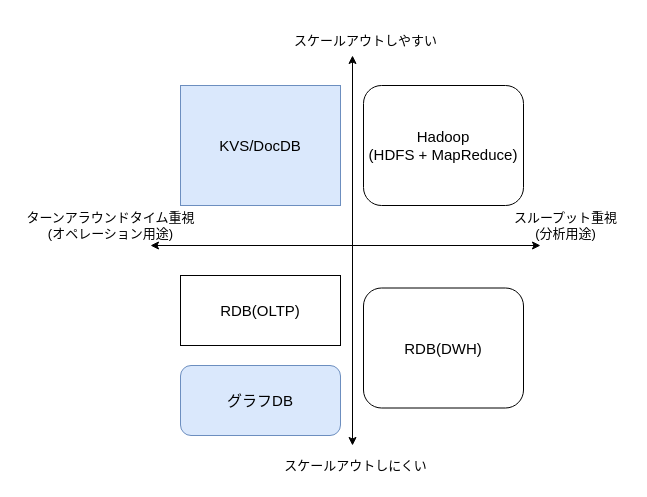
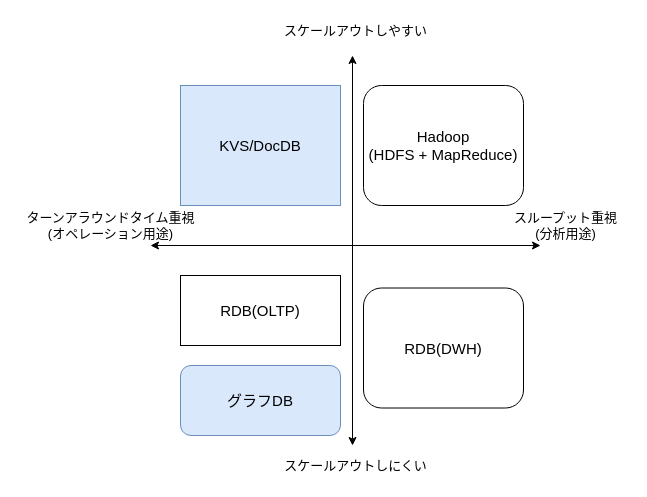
  <mxCell id="0" />
  <mxCell id="1" parent="0" />
  <mxCell id="2" value="" style="endArrow=classic;startArrow=classic;html=1;" edge="1" parent="1"><mxGeometry width="50" height="50" relative="1" as="geometry"><mxPoint x="150" y="245" as="sourcePoint" /><mxPoint x="540" y="245" as="targetPoint" /></mxGeometry></mxCell>
  <mxCell id="3" value="ターンアラウンドタイム重視&lt;br style=&quot;font-size: 13px;&quot;&gt;(オペレーション用途)" style="text;html=1;align=center;verticalAlign=middle;resizable=0;points=[];;autosize=1;fontSize=13;" vertex="1" parent="1"><mxGeometry x="20" y="205" width="180" height="40" as="geometry" /></mxCell>
  <mxCell id="4" value="スループット重視&lt;br style=&quot;font-size: 13px;&quot;&gt;(分析用途)" style="text;html=1;align=center;verticalAlign=middle;resizable=0;points=[];;autosize=1;fontSize=13;" vertex="1" parent="1"><mxGeometry x="505" y="205" width="120" height="40" as="geometry" /></mxCell>
  <mxCell id="5" value="" style="endArrow=classic;startArrow=classic;html=1;" edge="1" parent="1"><mxGeometry width="50" height="50" relative="1" as="geometry"><mxPoint x="352" y="55" as="sourcePoint" /><mxPoint x="352" y="445" as="targetPoint" /></mxGeometry></mxCell>
- <mxCell id="6" value="スケールアウトしやすい" style="text;html=1;align=center;verticalAlign=middle;resizable=0;points=[];;autosize=1;fontSize=13;" vertex="1" parent="1"><mxGeometry x="285" y="30" width="160" height="20" as="geometry" /></mxCell>
+ <mxCell id="6" value="スケールアウトしやすい" style="text;html=1;align=center;verticalAlign=middle;resizable=0;points=[];;autosize=1;fontSize=13;" vertex="1" parent="1"><mxGeometry x="275" y="20" width="160" height="20" as="geometry" /></mxCell>
  <mxCell id="7" value="スケールアウトしにくい" style="text;html=1;align=center;verticalAlign=middle;resizable=0;points=[];;autosize=1;fontSize=13;" vertex="1" parent="1"><mxGeometry x="275" y="455" width="160" height="20" as="geometry" /></mxCell>
  <mxCell id="8" value="Hadoop&lt;br style=&quot;font-size: 15px;&quot;&gt;(HDFS + MapReduce)" style="rounded=1;whiteSpace=wrap;html=1;fontSize=15;" vertex="1" parent="1"><mxGeometry x="363" y="85" width="160" height="120" as="geometry" /></mxCell>
  <mxCell id="9" value="KVS/DocDB" style="whiteSpace=wrap;html=1;fontSize=15;fillColor=#dae8fc;strokeColor=#6c8ebf;rounded=0;" vertex="1" parent="1"><mxGeometry x="180" y="85" width="160" height="120" as="geometry" /></mxCell>
  <mxCell id="10" value="RDB(OLTP)" style="whiteSpace=wrap;html=1;fontSize=15;rounded=0;" vertex="1" parent="1"><mxGeometry x="180" y="275" width="160" height="70" as="geometry" /></mxCell>
  <mxCell id="11" value="グラフDB" style="rounded=1;whiteSpace=wrap;html=1;fontSize=15;fillColor=#dae8fc;strokeColor=#6c8ebf;" vertex="1" parent="1"><mxGeometry x="180" y="365" width="160" height="70" as="geometry" /></mxCell>
  <mxCell id="12" value="RDB(DWH)" style="rounded=1;whiteSpace=wrap;html=1;fontSize=15;" vertex="1" parent="1"><mxGeometry x="363" y="287.5" width="160" height="120" as="geometry" /></mxCell>
